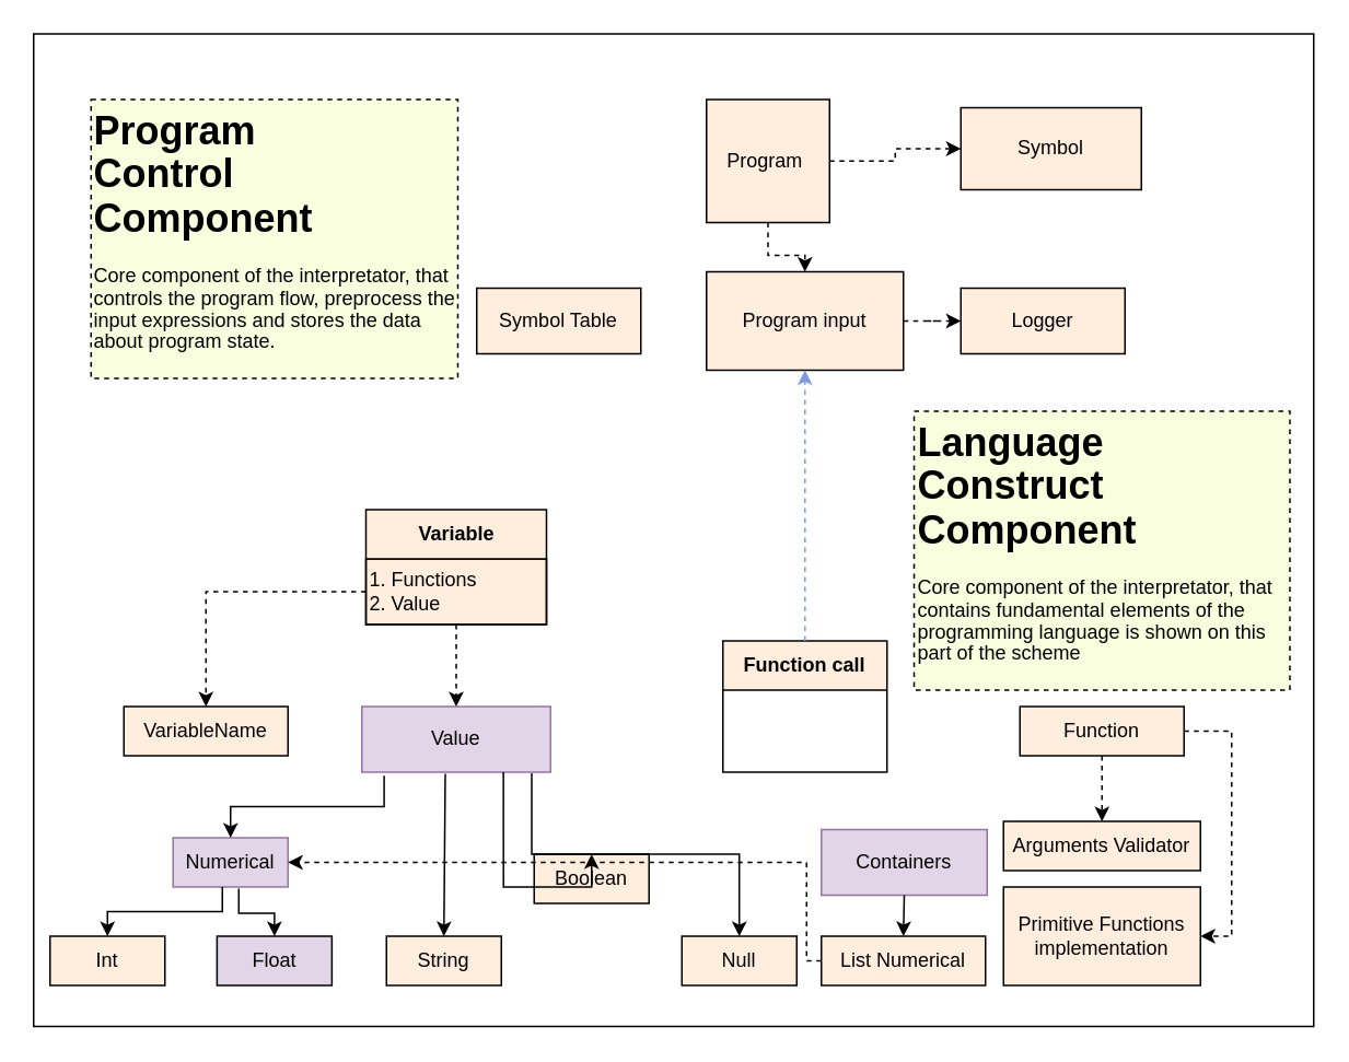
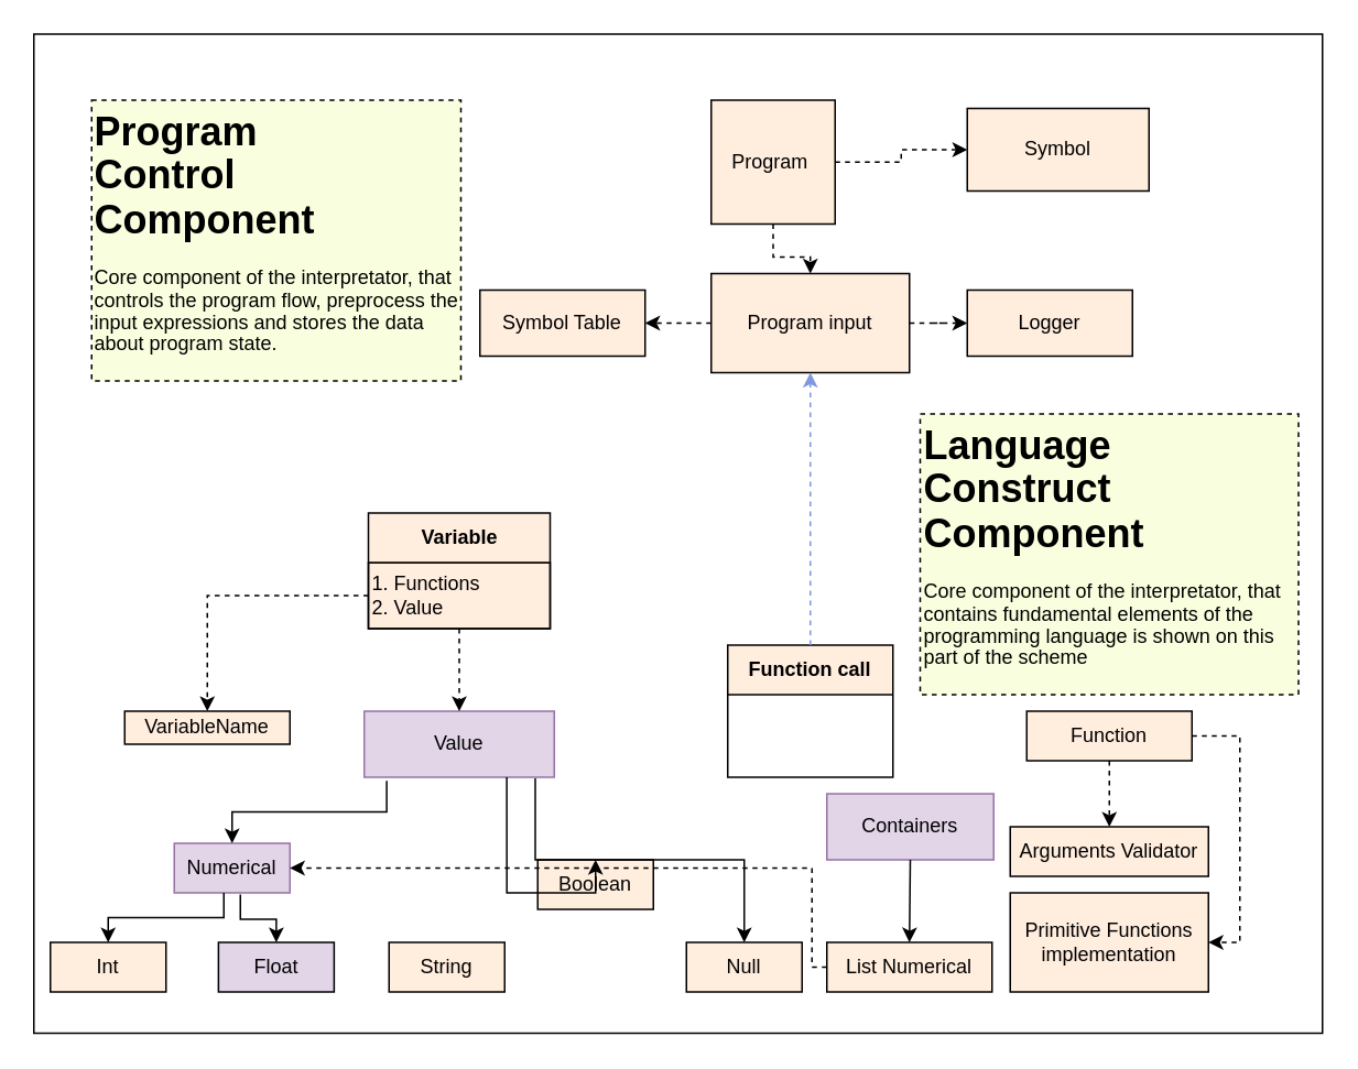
  <mxCell id="0" />
  <mxCell id="1" parent="0" />
  <mxCell id="2" value="" style="rounded=0;whiteSpace=wrap;html=1;" vertex="1" parent="1"><mxGeometry x="20" y="20" width="780" height="605" as="geometry" /></mxCell>
  <mxCell id="3" value="Int" style="rounded=0;whiteSpace=wrap;html=1;fillColor=#FFEDDE;" parent="1" vertex="1"><mxGeometry x="30" y="570" width="70" height="30" as="geometry" /></mxCell>
  <mxCell id="4" value="Float" style="rounded=0;whiteSpace=wrap;html=1;fillColor=#e1d5e7;" parent="1" vertex="1"><mxGeometry x="131.75" y="570" width="70" height="30" as="geometry" /></mxCell>
  <mxCell id="5" value="String" style="rounded=0;whiteSpace=wrap;html=1;fillColor=#FFEDDE;" parent="1" vertex="1"><mxGeometry x="235" y="570" width="70" height="30" as="geometry" /></mxCell>
  <mxCell id="6" value="Boolean" style="rounded=0;whiteSpace=wrap;html=1;fillColor=#FFEDDE;" parent="1" vertex="1"><mxGeometry x="325" y="520" width="70" height="30" as="geometry" /></mxCell>
  <mxCell id="7" value="Null" style="rounded=0;whiteSpace=wrap;html=1;fillColor=#FFEDDE;" parent="1" vertex="1"><mxGeometry x="415" y="570" width="70" height="30" as="geometry" /></mxCell>
  <mxCell id="8" value="Numerical" style="rounded=0;whiteSpace=wrap;html=1;fillColor=#e1d5e7;strokeColor=#9673a6;" parent="1" vertex="1"><mxGeometry x="105" y="510" width="70" height="30" as="geometry" /></mxCell>
  <mxCell id="9" value="" style="endArrow=classic;html=1;rounded=0;entryX=0.5;entryY=0;entryDx=0;entryDy=0;edgeStyle=elbowEdgeStyle;elbow=vertical;fillColor=#FFEDDE;" parent="1" target="3" edge="1"><mxGeometry width="50" height="50" relative="1" as="geometry"><mxPoint x="135" y="540" as="sourcePoint" /><mxPoint x="185" y="490" as="targetPoint" /></mxGeometry></mxCell>
  <mxCell id="10" value="" style="endArrow=classic;html=1;rounded=0;entryX=0.5;entryY=0;entryDx=0;entryDy=0;edgeStyle=elbowEdgeStyle;elbow=vertical;fillColor=#FFEDDE;" parent="1" target="4" edge="1"><mxGeometry width="50" height="50" relative="1" as="geometry"><mxPoint x="145" y="541" as="sourcePoint" /><mxPoint x="175" y="570" as="targetPoint" /></mxGeometry></mxCell>
  <mxCell id="11" value="Value" style="rounded=0;whiteSpace=wrap;html=1;labelBackgroundColor=none;fillColor=#e1d5e7;strokeColor=#9673a6;" parent="1" vertex="1"><mxGeometry x="220" y="430" width="115" height="40" as="geometry" /></mxCell>
  <mxCell id="12" value="" style="endArrow=classic;html=1;rounded=0;exitX=0.118;exitY=1.055;exitDx=0;exitDy=0;entryX=0.5;entryY=0;entryDx=0;entryDy=0;edgeStyle=elbowEdgeStyle;elbow=vertical;exitPerimeter=0;fillColor=#FFEDDE;" parent="1" source="11" target="8" edge="1"><mxGeometry width="50" height="50" relative="1" as="geometry"><mxPoint x="385" y="550" as="sourcePoint" /><mxPoint x="435" y="500" as="targetPoint" /></mxGeometry></mxCell>
- <mxCell id="13" value="" style="endArrow=classic;html=1;rounded=0;entryX=0.5;entryY=0;entryDx=0;entryDy=0;exitX=0.442;exitY=1.025;exitDx=0;exitDy=0;exitPerimeter=0;fillColor=#FFEDDE;" parent="1" source="11" target="5" edge="1"><mxGeometry width="50" height="50" relative="1" as="geometry"><mxPoint x="270" y="470" as="sourcePoint" /><mxPoint x="435" y="500" as="targetPoint" /></mxGeometry></mxCell>
  <mxCell id="14" value="" style="endArrow=classic;html=1;rounded=0;exitX=0.75;exitY=1;exitDx=0;exitDy=0;entryX=0.5;entryY=0;entryDx=0;entryDy=0;edgeStyle=orthogonalEdgeStyle;fillColor=#FFEDDE;" parent="1" source="11" target="6" edge="1"><mxGeometry width="50" height="50" relative="1" as="geometry"><mxPoint x="385" y="550" as="sourcePoint" /><mxPoint x="435" y="500" as="targetPoint" /><Array as="points"><mxPoint x="306" y="540" /><mxPoint x="360" y="540" /></Array></mxGeometry></mxCell>
  <mxCell id="15" value="" style="endArrow=classic;html=1;rounded=0;edgeStyle=elbowEdgeStyle;elbow=vertical;exitX=0.9;exitY=1.015;exitDx=0;exitDy=0;exitPerimeter=0;fillColor=#FFEDDE;" parent="1" source="11" edge="1"><mxGeometry width="50" height="50" relative="1" as="geometry"><mxPoint x="311" y="480" as="sourcePoint" /><mxPoint x="450" y="570" as="targetPoint" /></mxGeometry></mxCell>
- <mxCell id="16" value="Containers" style="rounded=0;whiteSpace=wrap;html=1;fillColor=#e1d5e7;strokeColor=#9673a6;" parent="1" vertex="1"><mxGeometry x="500" y="505" width="101" height="40" as="geometry" /></mxCell>
+ <mxCell id="16" value="Containers" style="rounded=0;whiteSpace=wrap;html=1;fillColor=#e1d5e7;strokeColor=#9673a6;" parent="1" vertex="1"><mxGeometry x="500" y="480" width="101" height="40" as="geometry" /></mxCell>
  <mxCell id="17" value="" style="endArrow=classic;html=1;rounded=0;exitX=0.5;exitY=1;exitDx=0;exitDy=0;entryX=0.5;entryY=0;entryDx=0;entryDy=0;fillColor=#FFEDDE;" parent="1" source="16" target="18" edge="1"><mxGeometry width="50" height="50" relative="1" as="geometry"><mxPoint x="372.5" y="450" as="sourcePoint" /><mxPoint x="545.5" y="560" as="targetPoint" /></mxGeometry></mxCell>
  <mxCell id="18" value="List Numerical" style="rounded=0;whiteSpace=wrap;html=1;fillColor=#FFEDDE;" parent="1" vertex="1"><mxGeometry x="500" y="570" width="100" height="30" as="geometry" /></mxCell>
  <mxCell id="19" value="" style="edgeStyle=orthogonalEdgeStyle;rounded=0;orthogonalLoop=1;jettySize=auto;html=1;dashed=1;fillColor=#FFEDDE;" parent="1" source="20" target="27" edge="1"><mxGeometry relative="1" as="geometry" /></mxCell>
  <mxCell id="20" value="1. Functions&lt;div&gt;2. Value&lt;/div&gt;" style="rounded=0;whiteSpace=wrap;html=1;align=left;fillColor=#FFEDDE;" parent="1" vertex="1"><mxGeometry x="222.5" y="340" width="110" height="40" as="geometry" /></mxCell>
  <mxCell id="21" value="" style="edgeStyle=orthogonalEdgeStyle;rounded=0;orthogonalLoop=1;jettySize=auto;html=1;dashed=1;fillColor=#FFEDDE;" parent="1" source="22" target="25" edge="1"><mxGeometry relative="1" as="geometry" /></mxCell>
  <mxCell id="22" value="Function" style="rounded=0;whiteSpace=wrap;html=1;fillColor=#FFEDDE;" parent="1" vertex="1"><mxGeometry x="621" y="430" width="100" height="30" as="geometry" /></mxCell>
  <mxCell id="23" value="" style="endArrow=classic;html=1;rounded=0;exitX=0.5;exitY=1;exitDx=0;exitDy=0;entryX=0.5;entryY=0;entryDx=0;entryDy=0;dashed=1;fillColor=#FFEDDE;" parent="1" source="20" target="11" edge="1"><mxGeometry width="50" height="50" relative="1" as="geometry"><mxPoint x="395" y="400" as="sourcePoint" /><mxPoint x="445" y="350" as="targetPoint" /></mxGeometry></mxCell>
  <mxCell id="24" value="" style="endArrow=classic;html=1;rounded=0;exitX=0;exitY=0.5;exitDx=0;exitDy=0;dashed=1;edgeStyle=elbowEdgeStyle;entryX=1;entryY=0.5;entryDx=0;entryDy=0;fillColor=#FFEDDE;" parent="1" source="18" target="8" edge="1"><mxGeometry width="50" height="50" relative="1" as="geometry"><mxPoint x="473.5" y="585" as="sourcePoint" /><mxPoint x="151" y="530" as="targetPoint" /><Array as="points"><mxPoint x="491" y="560" /></Array></mxGeometry></mxCell>
  <mxCell id="25" value="&lt;div&gt;&lt;br&gt;&lt;/div&gt;Arguments Validator&lt;div&gt;&lt;br&gt;&lt;/div&gt;" style="rounded=0;whiteSpace=wrap;html=1;fillColor=#FFEDDE;" parent="1" vertex="1"><mxGeometry x="611" y="500" width="120" height="30" as="geometry" /></mxCell>
  <mxCell id="26" value="Function call" style="swimlane;whiteSpace=wrap;html=1;startSize=30;fillColor=#FFEDDE;" parent="1" vertex="1"><mxGeometry x="440" y="390" width="100" height="80" as="geometry"><mxRectangle x="644" y="240" width="110" height="30" as="alternateBounds" /></mxGeometry></mxCell>
- <mxCell id="27" value="VariableName" style="rounded=0;whiteSpace=wrap;html=1;fillColor=#FFEDDE;" parent="1" vertex="1"><mxGeometry x="75" y="430" width="100" height="30" as="geometry" /></mxCell>
+ <mxCell id="27" value="VariableName" style="rounded=0;whiteSpace=wrap;html=1;fillColor=#FFEDDE;" parent="1" vertex="1"><mxGeometry x="75" y="430" width="100" height="20" as="geometry" /></mxCell>
  <mxCell id="28" value="Variable" style="swimlane;whiteSpace=wrap;html=1;startSize=30;fillColor=#FFEDDE;" parent="1" vertex="1"><mxGeometry x="222.5" y="310" width="110" height="70" as="geometry" /></mxCell>
  <mxCell id="29" value="&lt;h1 style=&quot;margin-top: 0px; line-height: 110%;&quot;&gt;Language Construct Component&lt;/h1&gt;&lt;p style=&quot;line-height: 110%;&quot;&gt;Core component of the interpretator, that contains fundamental elements of the programming language is shown on this part of the scheme&lt;/p&gt;" style="text;html=1;whiteSpace=wrap;overflow=hidden;rounded=0;align=left;verticalAlign=top;textShadow=0;fillColor=#f9ffde;dashed=1;strokeColor=default;" parent="1" vertex="1"><mxGeometry x="556.5" y="250" width="229" height="170" as="geometry" /></mxCell>
  <mxCell id="30" value="Primitive Functions implementation" style="rounded=0;whiteSpace=wrap;html=1;fillColor=#FFEDDE;" parent="1" vertex="1"><mxGeometry x="611" y="540" width="120" height="60" as="geometry" /></mxCell>
  <mxCell id="31" value="" style="endArrow=classic;html=1;rounded=0;exitX=1;exitY=0.5;exitDx=0;exitDy=0;entryX=1;entryY=0.5;entryDx=0;entryDy=0;edgeStyle=orthogonalEdgeStyle;dashed=1;fillColor=#FFEDDE;" parent="1" source="22" target="30" edge="1"><mxGeometry width="50" height="50" relative="1" as="geometry"><mxPoint x="721" y="450" as="sourcePoint" /><mxPoint x="771" y="400" as="targetPoint" /><Array as="points"><mxPoint x="750" y="445" /><mxPoint x="750" y="570" /></Array></mxGeometry></mxCell>
+ <mxCell id="32" value="" style="edgeStyle=orthogonalEdgeStyle;rounded=0;orthogonalLoop=1;jettySize=auto;html=1;dashed=1;fillColor=#FFEDDE;" parent="1" source="34" target="35" edge="1"><mxGeometry relative="1" as="geometry" /></mxCell>
  <mxCell id="33" value="" style="edgeStyle=orthogonalEdgeStyle;rounded=0;orthogonalLoop=1;jettySize=auto;html=1;dashed=1;fillColor=#FFEDDE;" parent="1" source="34" target="36" edge="1"><mxGeometry relative="1" as="geometry" /></mxCell>
  <mxCell id="34" value="Program input" style="rounded=0;whiteSpace=wrap;html=1;fillColor=#FFEDDE;" parent="1" vertex="1"><mxGeometry x="430" y="165" width="120" height="60" as="geometry" /></mxCell>
  <mxCell id="35" value="Symbol Table" style="whiteSpace=wrap;html=1;rounded=0;fillColor=#FFEDDE;" parent="1" vertex="1"><mxGeometry x="290" y="175" width="100" height="40" as="geometry" /></mxCell>
  <mxCell id="36" value="Logger" style="whiteSpace=wrap;html=1;rounded=0;fillColor=#FFEDDE;" parent="1" vertex="1"><mxGeometry x="585" y="175" width="100" height="40" as="geometry" /></mxCell>
  <mxCell id="37" value="" style="endArrow=classic;html=1;rounded=0;entryX=0.5;entryY=1;entryDx=0;entryDy=0;exitX=0.5;exitY=0;exitDx=0;exitDy=0;dashed=1;edgeStyle=orthogonalEdgeStyle;fillColor=#dae8fc;strokeColor=#7F98DE;" parent="1" source="26" target="34" edge="1"><mxGeometry width="50" height="50" relative="1" as="geometry"><mxPoint x="410" y="260" as="sourcePoint" /><mxPoint x="460" y="210" as="targetPoint" /></mxGeometry></mxCell>
  <mxCell id="38" value="" style="edgeStyle=orthogonalEdgeStyle;rounded=0;orthogonalLoop=1;jettySize=auto;html=1;entryX=0.5;entryY=0;entryDx=0;entryDy=0;dashed=1;fillColor=#FFEDDE;" parent="1" source="39" target="34" edge="1"><mxGeometry relative="1" as="geometry"><mxPoint x="575" y="30" as="targetPoint" /></mxGeometry></mxCell>
  <mxCell id="39" value="Program&amp;nbsp;" style="rounded=0;whiteSpace=wrap;html=1;fillColor=#FFEDDE;" parent="1" vertex="1"><mxGeometry x="430" y="60" width="75" height="75" as="geometry" /></mxCell>
  <mxCell id="40" value="" style="endArrow=classic;html=1;rounded=0;exitX=1;exitY=0.5;exitDx=0;exitDy=0;edgeStyle=orthogonalEdgeStyle;dashed=1;entryX=0;entryY=0.5;entryDx=0;entryDy=0;fillColor=#FFEDDE;" parent="1" source="39" target="41" edge="1"><mxGeometry width="50" height="50" relative="1" as="geometry"><mxPoint x="550" y="65" as="sourcePoint" /><mxPoint x="625" y="60" as="targetPoint" /></mxGeometry></mxCell>
  <mxCell id="41" value="Symbol" style="rounded=0;whiteSpace=wrap;html=1;fillColor=#FFEDDE;" parent="1" vertex="1"><mxGeometry x="585" y="65" width="110" height="50" as="geometry" /></mxCell>
  <mxCell id="42" value="&lt;h1 style=&quot;margin-top: 0px; line-height: 110%;&quot;&gt;Program&amp;nbsp; &amp;nbsp; &lt;br&gt;Control&amp;nbsp; Component&lt;/h1&gt;&lt;p style=&quot;line-height: 110%;&quot;&gt;Core component of the interpretator, that controls the program flow, preprocess the input expressions and stores the data about program state.&amp;nbsp;&lt;/p&gt;" style="text;html=1;whiteSpace=wrap;overflow=hidden;rounded=0;align=left;verticalAlign=top;textShadow=0;fillColor=#f9ffde;strokeColor=default;dashed=1;" parent="1" vertex="1"><mxGeometry x="55" y="60" width="223.5" height="170" as="geometry" /></mxCell>
